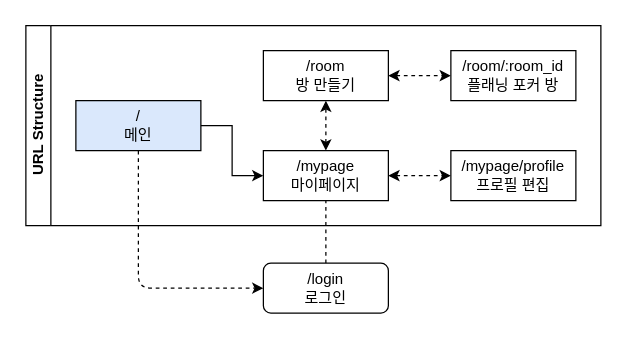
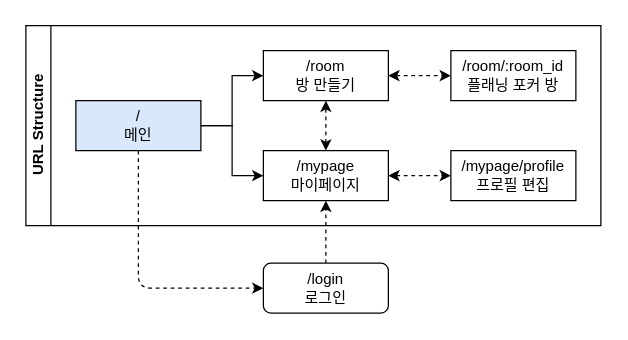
  <mxCell id="0" />
  <mxCell id="1" parent="0" />
  <mxCell id="2" value="URL Structure" style="swimlane;html=1;startSize=20;horizontal=0;childLayout=treeLayout;horizontalTree=1;resizable=0;containerType=tree;" parent="1" vertex="1"><mxGeometry x="20" y="20" width="460" height="160" as="geometry"><mxRectangle x="20" y="20" width="30" height="100" as="alternateBounds" /></mxGeometry></mxCell>
  <mxCell id="3" value="/&lt;br&gt;메인" style="whiteSpace=wrap;html=1;align=center;fillColor=#dae8fc;" parent="2" vertex="1"><mxGeometry x="40" y="60" width="100" height="40" as="geometry" /></mxCell>
  <mxCell id="4" value="/mypage/profile&lt;br&gt;프로필 편집" style="whiteSpace=wrap;html=1;" parent="2" vertex="1"><mxGeometry x="340" y="100" width="100" height="40" as="geometry" /></mxCell>
+ <mxCell id="5" value="" style="edgeStyle=elbowEdgeStyle;elbow=horizontal;html=1;rounded=0;" parent="2" source="3" target="6" edge="1"><mxGeometry relative="1" as="geometry"><mxPoint x="160" y="-492" as="sourcePoint" /></mxGeometry></mxCell>
  <mxCell id="6" value="/room&lt;br&gt;방 만들기" style="whiteSpace=wrap;html=1;" parent="2" vertex="1"><mxGeometry x="190" y="20" width="100" height="40" as="geometry" /></mxCell>
  <mxCell id="7" value="" style="edgeStyle=orthogonalEdgeStyle;rounded=0;orthogonalLoop=1;jettySize=auto;html=1;endArrow=classic;dashed=1;startArrow=classic;startFill=1;endFill=1;" parent="2" source="6" target="8" edge="1"><mxGeometry relative="1" as="geometry"><mxPoint x="330" y="176" as="sourcePoint" /><mxPoint x="430" y="124" as="targetPoint" /></mxGeometry></mxCell>
  <mxCell id="8" value="/room/:room_id&lt;br&gt;플래닝 포커 방" style="whiteSpace=wrap;html=1;" parent="2" vertex="1"><mxGeometry x="340" y="20" width="100" height="40" as="geometry" /></mxCell>
  <mxCell id="9" value="/mypage&lt;br&gt;마이페이지" style="whiteSpace=wrap;html=1;" parent="2" vertex="1"><mxGeometry x="190" y="100" width="100" height="40" as="geometry" /></mxCell>
  <mxCell id="10" value="" style="edgeStyle=elbowEdgeStyle;elbow=horizontal;html=1;rounded=0;" parent="2" source="3" target="9" edge="1"><mxGeometry relative="1" as="geometry" /></mxCell>
  <mxCell id="11" value="" style="edgeStyle=elbowEdgeStyle;elbow=horizontal;html=1;rounded=0;dashed=1;startArrow=classic;startFill=1;" parent="2" source="9" target="4" edge="1"><mxGeometry relative="1" as="geometry"><mxPoint x="160" y="-492" as="sourcePoint" /></mxGeometry></mxCell>
  <mxCell id="12" style="html=1;dashed=1;fontSize=10;startArrow=classic;startFill=1;" parent="2" edge="1"><mxGeometry relative="1" as="geometry"><mxPoint x="240" y="100" as="sourcePoint" /><mxPoint x="240" y="60" as="targetPoint" /></mxGeometry></mxCell>
- <mxCell id="13" style="edgeStyle=none;html=1;entryX=0.5;entryY=1;entryDx=0;entryDy=0;dashed=1;endArrow=none;" edge="1" parent="1" source="14" target="9"><mxGeometry relative="1" as="geometry" /></mxCell>
+ <mxCell id="13" style="edgeStyle=none;html=1;entryX=0.5;entryY=1;entryDx=0;entryDy=0;dashed=1;" edge="1" parent="1" source="14" target="9"><mxGeometry relative="1" as="geometry" /></mxCell>
  <mxCell id="14" value="/login&lt;br&gt;로그인" style="whiteSpace=wrap;html=1;align=center;rounded=1;" parent="1" vertex="1"><mxGeometry x="210" y="210" width="100" height="40" as="geometry" /></mxCell>
  <mxCell id="15" value="" style="edgeStyle=none;html=1;dashed=1;" parent="1" source="3" target="14" edge="1"><mxGeometry relative="1" as="geometry"><Array as="points"><mxPoint x="110" y="230" /></Array></mxGeometry></mxCell>
